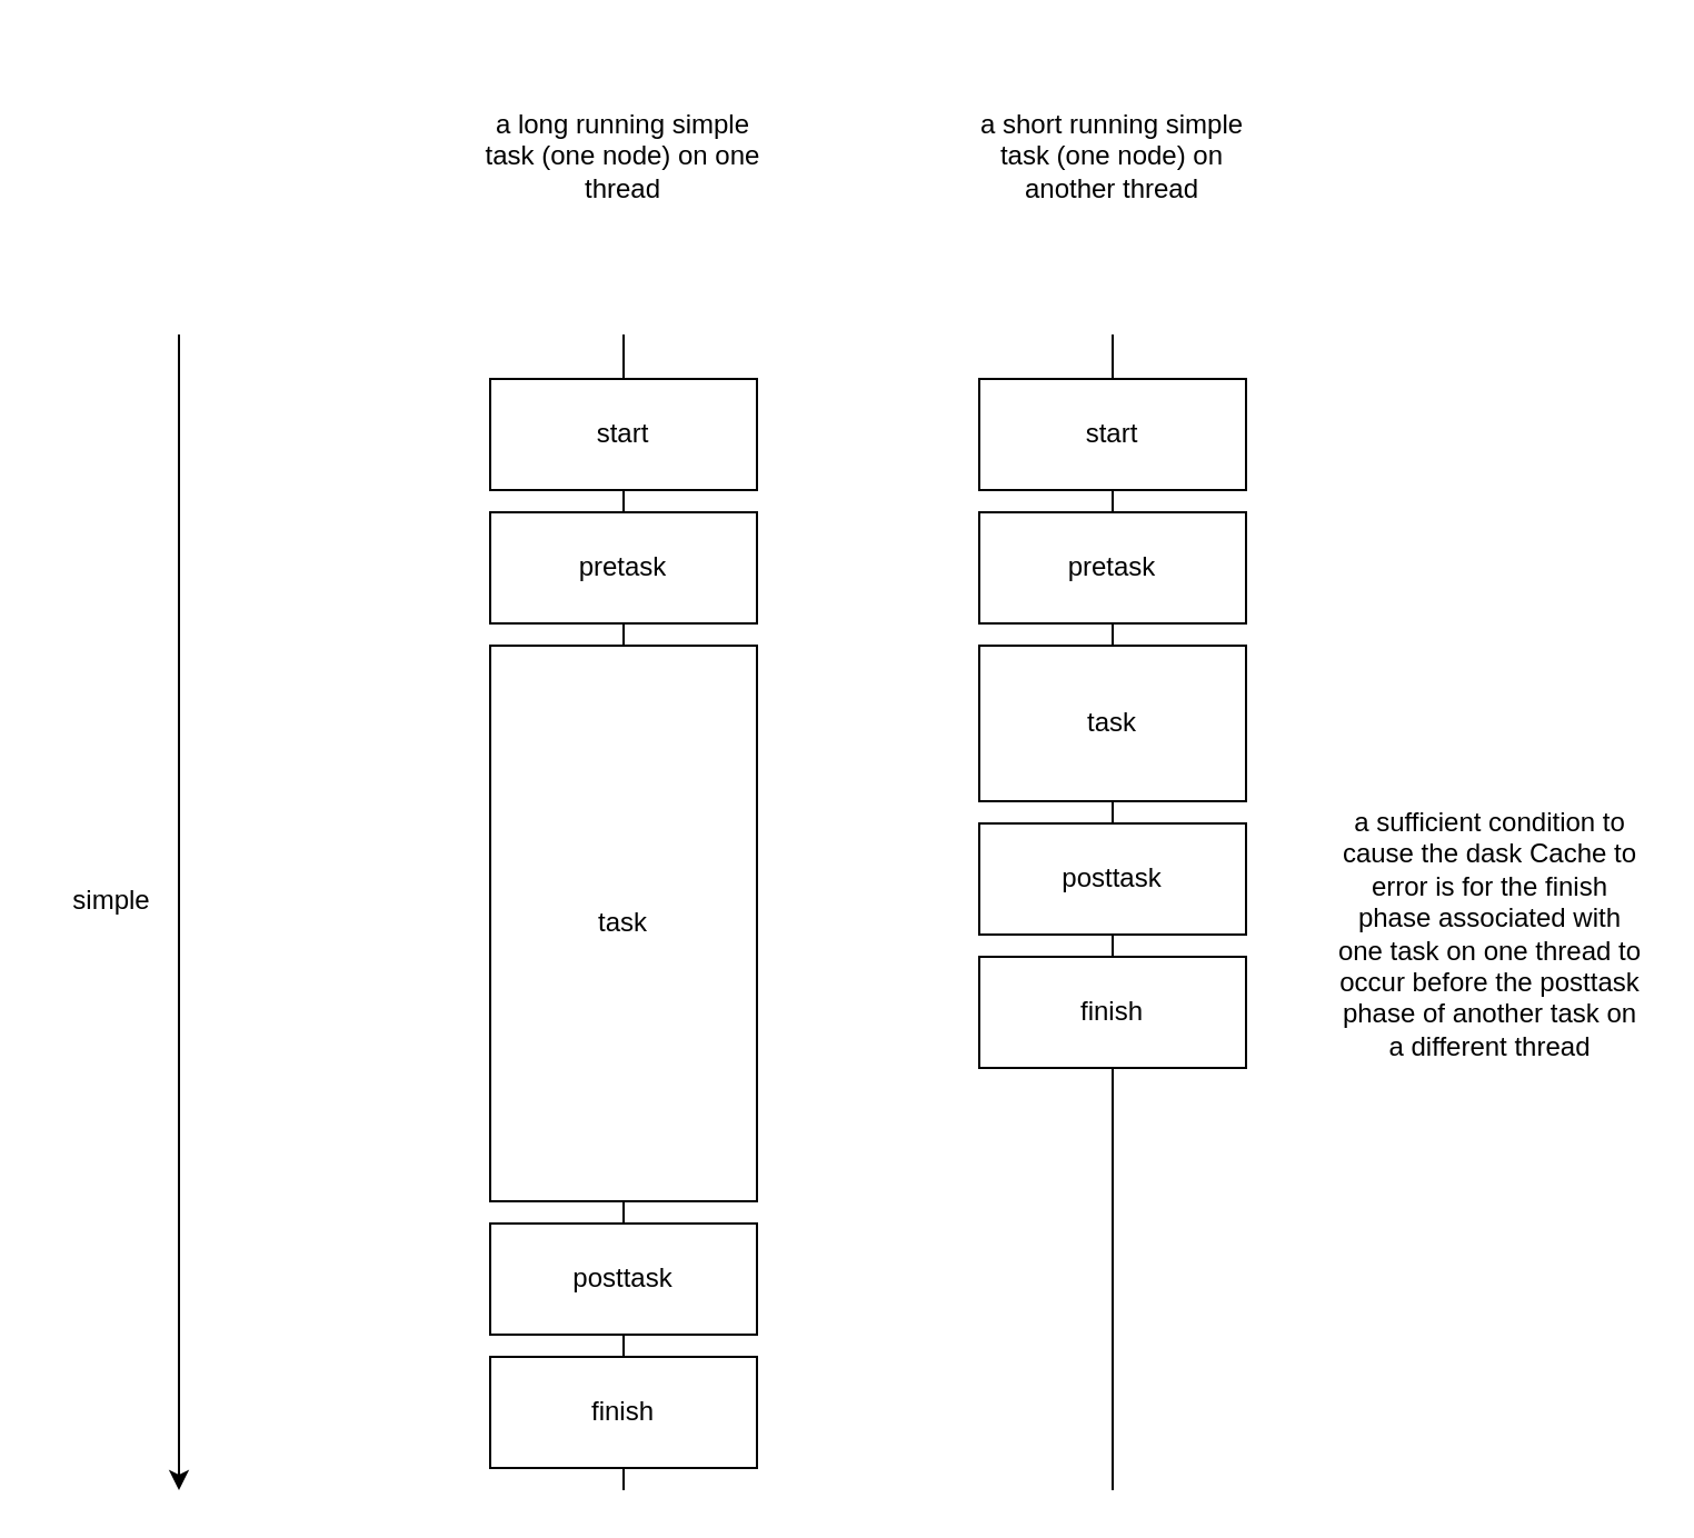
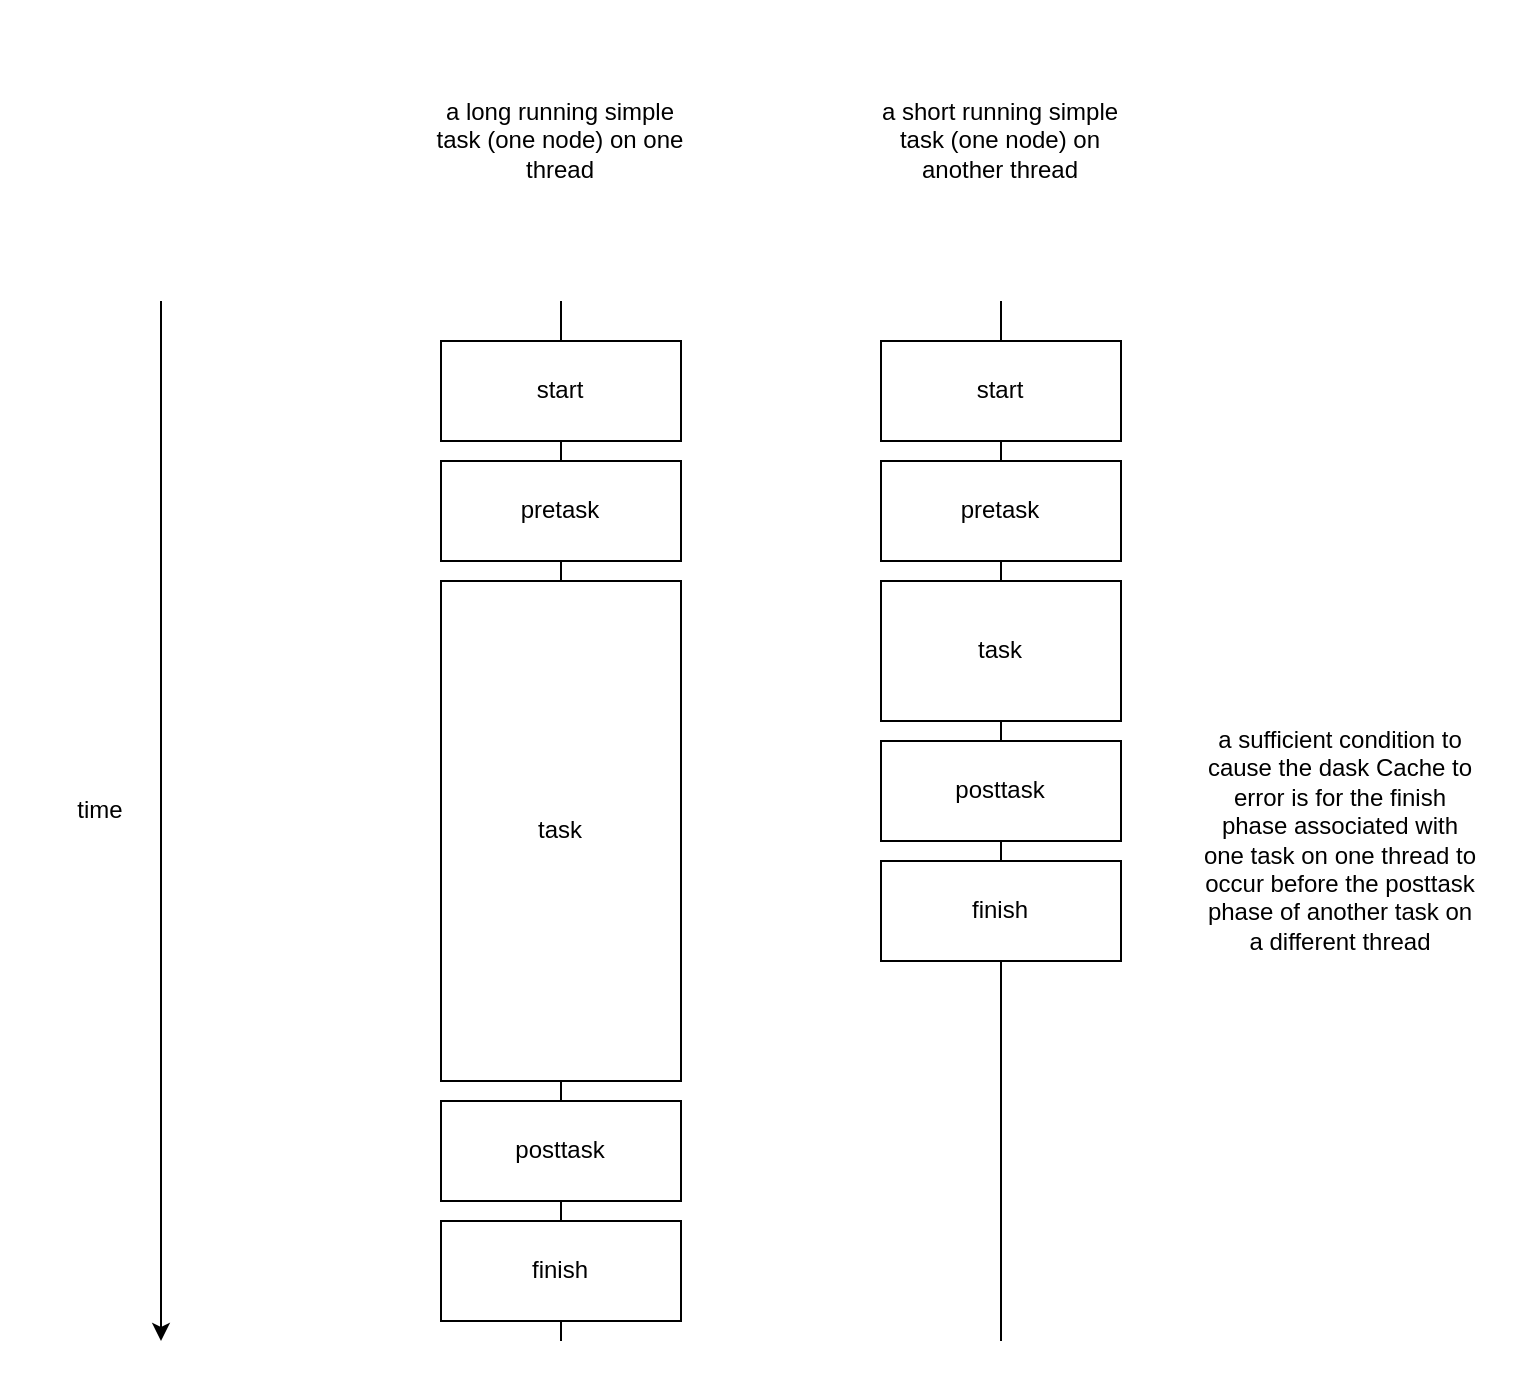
  <mxCell id="0" />
  <mxCell id="1" parent="0" />
  <mxCell id="2" value="" style="endArrow=classic;html=1;rounded=0;" parent="1" edge="1"><mxGeometry width="50" height="50" relative="1" as="geometry"><mxPoint x="80" y="150" as="sourcePoint" /><mxPoint x="80" y="670" as="targetPoint" /></mxGeometry></mxCell>
- <mxCell id="3" value="simple" style="text;html=1;strokeColor=none;fillColor=none;align=center;verticalAlign=middle;whiteSpace=wrap;rounded=0;" parent="1" vertex="1"><mxGeometry x="20" y="390" width="60" height="30" as="geometry" /></mxCell>
+ <mxCell id="3" value="time" style="text;html=1;strokeColor=none;fillColor=none;align=center;verticalAlign=middle;whiteSpace=wrap;rounded=0;" parent="1" vertex="1"><mxGeometry x="20" y="390" width="60" height="30" as="geometry" /></mxCell>
  <mxCell id="4" value="" style="endArrow=none;html=1;rounded=0;startArrow=none;" parent="1" source="11" edge="1"><mxGeometry width="50" height="50" relative="1" as="geometry"><mxPoint x="280" y="470" as="sourcePoint" /><mxPoint x="280" y="150" as="targetPoint" /></mxGeometry></mxCell>
  <mxCell id="5" value="start" style="rounded=0;whiteSpace=wrap;html=1;" parent="1" vertex="1"><mxGeometry x="220" y="170" width="120" height="50" as="geometry" /></mxCell>
  <mxCell id="6" value="pretask" style="rounded=0;whiteSpace=wrap;html=1;" parent="1" vertex="1"><mxGeometry x="220" y="230" width="120" height="50" as="geometry" /></mxCell>
  <mxCell id="7" value="" style="endArrow=none;html=1;rounded=0;" parent="1" target="8" edge="1"><mxGeometry width="50" height="50" relative="1" as="geometry"><mxPoint x="280" y="670" as="sourcePoint" /><mxPoint x="280" y="150" as="targetPoint" /></mxGeometry></mxCell>
  <mxCell id="8" value="posttask" style="rounded=0;whiteSpace=wrap;html=1;" parent="1" vertex="1"><mxGeometry x="220" y="550" width="120" height="50" as="geometry" /></mxCell>
  <mxCell id="9" value="finish" style="rounded=0;whiteSpace=wrap;html=1;" parent="1" vertex="1"><mxGeometry x="220" y="610" width="120" height="50" as="geometry" /></mxCell>
  <mxCell id="10" value="" style="endArrow=none;html=1;rounded=0;startArrow=none;" parent="1" source="8" target="11" edge="1"><mxGeometry width="50" height="50" relative="1" as="geometry"><mxPoint x="280" y="460" as="sourcePoint" /><mxPoint x="280" y="150" as="targetPoint" /></mxGeometry></mxCell>
  <mxCell id="11" value="task" style="rounded=0;whiteSpace=wrap;html=1;" parent="1" vertex="1"><mxGeometry x="220" y="290" width="120" height="250" as="geometry" /></mxCell>
  <mxCell id="12" value="" style="endArrow=none;html=1;rounded=0;startArrow=none;" parent="1" source="19" edge="1"><mxGeometry width="50" height="50" relative="1" as="geometry"><mxPoint x="500" y="530" as="sourcePoint" /><mxPoint x="500" y="150" as="targetPoint" /></mxGeometry></mxCell>
  <mxCell id="13" value="start" style="rounded=0;whiteSpace=wrap;html=1;" parent="1" vertex="1"><mxGeometry x="440" y="170" width="120" height="50" as="geometry" /></mxCell>
  <mxCell id="14" value="" style="endArrow=none;html=1;rounded=0;startArrow=none;" parent="1" source="21" target="15" edge="1"><mxGeometry width="50" height="50" relative="1" as="geometry"><mxPoint x="500" y="590" as="sourcePoint" /><mxPoint x="500" y="150" as="targetPoint" /></mxGeometry></mxCell>
  <mxCell id="15" value="posttask" style="rounded=0;whiteSpace=wrap;html=1;" parent="1" vertex="1"><mxGeometry x="440" y="370" width="120" height="50" as="geometry" /></mxCell>
  <mxCell id="16" value="" style="endArrow=none;html=1;rounded=0;startArrow=none;" parent="1" source="15" target="17" edge="1"><mxGeometry width="50" height="50" relative="1" as="geometry"><mxPoint x="500" y="460" as="sourcePoint" /><mxPoint x="500" y="150" as="targetPoint" /></mxGeometry></mxCell>
  <mxCell id="17" value="task" style="rounded=0;whiteSpace=wrap;html=1;" parent="1" vertex="1"><mxGeometry x="440" y="290" width="120" height="70" as="geometry" /></mxCell>
  <mxCell id="18" value="" style="endArrow=none;html=1;rounded=0;startArrow=none;" parent="1" source="17" target="19" edge="1"><mxGeometry width="50" height="50" relative="1" as="geometry"><mxPoint x="500" y="360" as="sourcePoint" /><mxPoint x="500" y="210" as="targetPoint" /></mxGeometry></mxCell>
  <mxCell id="19" value="pretask" style="rounded=0;whiteSpace=wrap;html=1;" parent="1" vertex="1"><mxGeometry x="440" y="230" width="120" height="50" as="geometry" /></mxCell>
  <mxCell id="20" value="" style="endArrow=none;html=1;rounded=0;" parent="1" target="21" edge="1"><mxGeometry width="50" height="50" relative="1" as="geometry"><mxPoint x="500" y="670" as="sourcePoint" /><mxPoint x="500" y="470" as="targetPoint" /></mxGeometry></mxCell>
  <mxCell id="21" value="finish" style="rounded=0;whiteSpace=wrap;html=1;" parent="1" vertex="1"><mxGeometry x="440" y="430" width="120" height="50" as="geometry" /></mxCell>
  <mxCell id="22" value="a sufficient condition to cause the dask Cache to error is for the finish phase associated with one task on one thread to occur before the posttask phase of another task on a different thread" style="text;html=1;strokeColor=none;fillColor=none;align=center;verticalAlign=middle;whiteSpace=wrap;rounded=0;" parent="1" vertex="1"><mxGeometry x="600" y="370" width="140" height="100" as="geometry" /></mxCell>
  <mxCell id="23" value="a long running simple task (one node) on one thread" style="text;html=1;strokeColor=none;fillColor=none;align=center;verticalAlign=middle;whiteSpace=wrap;rounded=0;" parent="1" vertex="1"><mxGeometry x="210" y="20" width="140" height="100" as="geometry" /></mxCell>
  <mxCell id="24" value="a short running simple task (one node) on another thread" style="text;html=1;strokeColor=none;fillColor=none;align=center;verticalAlign=middle;whiteSpace=wrap;rounded=0;" parent="1" vertex="1"><mxGeometry x="430" y="20" width="140" height="100" as="geometry" /></mxCell>
